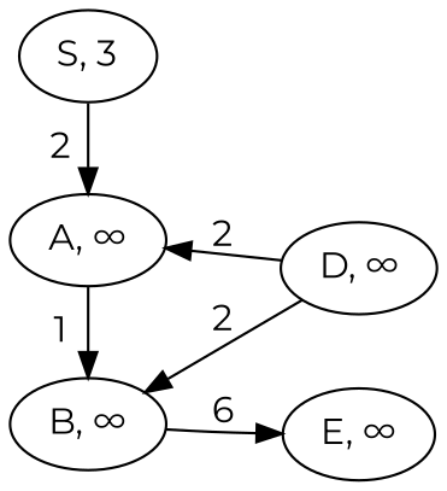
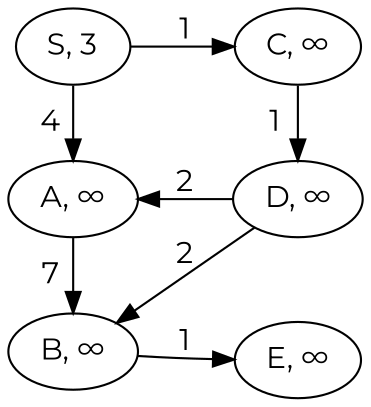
  digraph {
    fontname=Montserrat
    rankdir=LR
    node [fontname=Montserrat]
    edge [fontname=Montserrat]
    n1 [label="S, 3"]
    n2 [label="A, ∞"]
    n3 [label="B, ∞"]
+   n4 [label="C, ∞"]
    n5 [label="D, ∞"]
    n6 [label="E, ∞"]
    subgraph sub_1 {
      rank=same
      n1
      n2
      n3
    }
    subgraph sub_2 {
      rank=same
+     n4
      n5
      n6
    }
-   n1 -> n2 [label=2]
-   n2 -> n3 [label=1]
-   n3 -> n6 [label=6]
+   n1 -> n2 [label=4]
+   n1 -> n4 [label=1]
+   n2 -> n3 [label=7]
+   n3 -> n6 [label=1]
+   n4 -> n5 [label=1]
    n5 -> n2 [label=2]
    n5 -> n3 [label=2]
  }
